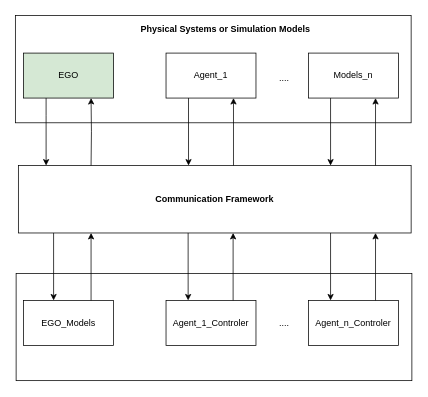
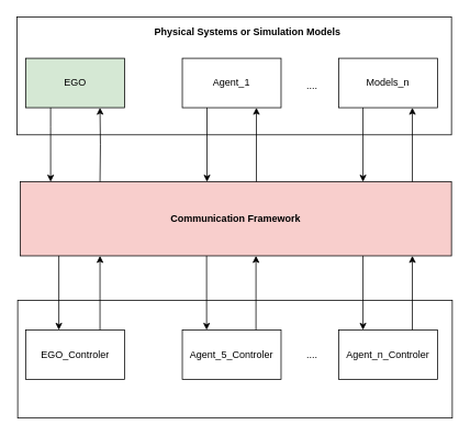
  <mxCell id="0" />
  <mxCell id="1" parent="0" />
  <mxCell id="2" value="" style="rounded=0;whiteSpace=wrap;html=1;labelPosition=center;verticalLabelPosition=top;align=center;verticalAlign=bottom;" vertex="1" parent="1"><mxGeometry x="21" y="364" width="528" height="143" as="geometry" /></mxCell>
  <mxCell id="3" value="" style="rounded=0;whiteSpace=wrap;html=1;labelPosition=center;verticalLabelPosition=top;align=center;verticalAlign=bottom;" vertex="1" parent="1"><mxGeometry x="20" y="20" width="528" height="143" as="geometry" /></mxCell>
- <mxCell id="4" value="&lt;b&gt;Communication Framework&lt;/b&gt;" style="rounded=0;whiteSpace=wrap;html=1;" parent="1" vertex="1"><mxGeometry x="24" y="220" width="524" height="90" as="geometry" /></mxCell>
+ <mxCell id="4" value="&lt;b&gt;Communication Framework&lt;/b&gt;" style="rounded=0;whiteSpace=wrap;html=1;fillColor=#f8cecc;" parent="1" vertex="1"><mxGeometry x="24" y="220" width="524" height="90" as="geometry" /></mxCell>
  <mxCell id="5" value="EGO" style="rounded=0;whiteSpace=wrap;html=1;fillColor=#d5e8d4;" parent="1" vertex="1"><mxGeometry x="31" y="70" width="120" height="60" as="geometry" /></mxCell>
  <mxCell id="6" value="Agent_1" style="rounded=0;whiteSpace=wrap;html=1;" parent="1" vertex="1"><mxGeometry x="221" y="70" width="120" height="60" as="geometry" /></mxCell>
  <mxCell id="7" value="Models_n" style="rounded=0;whiteSpace=wrap;html=1;" parent="1" vertex="1"><mxGeometry x="411" y="70" width="120" height="60" as="geometry" /></mxCell>
  <mxCell id="8" value="...." style="text;html=1;strokeColor=none;fillColor=none;align=center;verticalAlign=middle;whiteSpace=wrap;rounded=0;" parent="1" vertex="1"><mxGeometry x="359" y="94" width="40" height="20" as="geometry" /></mxCell>
- <mxCell id="9" value="EGO_Models" style="rounded=0;whiteSpace=wrap;html=1;" parent="1" vertex="1"><mxGeometry x="31" y="400" width="120" height="60" as="geometry" /></mxCell>
- <mxCell id="10" value="Agent_1_Controler" style="rounded=0;whiteSpace=wrap;html=1;" parent="1" vertex="1"><mxGeometry x="221" y="400" width="120" height="60" as="geometry" /></mxCell>
+ <mxCell id="9" value="EGO_Controler" style="rounded=0;whiteSpace=wrap;html=1;" parent="1" vertex="1"><mxGeometry x="31" y="400" width="120" height="60" as="geometry" /></mxCell>
+ <mxCell id="10" value="Agent_5_Controler" style="rounded=0;whiteSpace=wrap;html=1;" parent="1" vertex="1"><mxGeometry x="221" y="400" width="120" height="60" as="geometry" /></mxCell>
  <mxCell id="11" value="Agent_n_Controler" style="rounded=0;whiteSpace=wrap;html=1;" parent="1" vertex="1"><mxGeometry x="411" y="400" width="120" height="60" as="geometry" /></mxCell>
  <mxCell id="12" value="" style="edgeStyle=orthogonalEdgeStyle;rounded=0;orthogonalLoop=1;jettySize=auto;html=1;entryX=0.75;entryY=1;entryDx=0;entryDy=0;" parent="1" target="5" edge="1"><mxGeometry relative="1" as="geometry"><mxPoint x="121" y="220" as="sourcePoint" /><mxPoint x="71.02" y="230" as="targetPoint" /></mxGeometry></mxCell>
  <mxCell id="13" value="" style="edgeStyle=orthogonalEdgeStyle;rounded=0;orthogonalLoop=1;jettySize=auto;html=1;" parent="1" edge="1"><mxGeometry relative="1" as="geometry"><mxPoint x="121" y="400" as="sourcePoint" /><mxPoint x="121" y="310" as="targetPoint" /></mxGeometry></mxCell>
  <mxCell id="14" style="edgeStyle=orthogonalEdgeStyle;rounded=0;orthogonalLoop=1;jettySize=auto;html=1;exitX=0.25;exitY=1;exitDx=0;exitDy=0;entryX=0.069;entryY=0;entryDx=0;entryDy=0;entryPerimeter=0;" parent="1" edge="1"><mxGeometry relative="1" as="geometry"><mxPoint x="71" y="310" as="sourcePoint" /><mxPoint x="71.02" y="400" as="targetPoint" /></mxGeometry></mxCell>
  <mxCell id="15" style="edgeStyle=orthogonalEdgeStyle;rounded=0;orthogonalLoop=1;jettySize=auto;html=1;exitX=0.25;exitY=1;exitDx=0;exitDy=0;entryX=0.069;entryY=0;entryDx=0;entryDy=0;entryPerimeter=0;" parent="1" edge="1"><mxGeometry relative="1" as="geometry"><mxPoint x="251" y="130" as="sourcePoint" /><mxPoint x="251.02" y="220" as="targetPoint" /></mxGeometry></mxCell>
  <mxCell id="16" value="" style="edgeStyle=orthogonalEdgeStyle;rounded=0;orthogonalLoop=1;jettySize=auto;html=1;entryX=0.75;entryY=1;entryDx=0;entryDy=0;" parent="1" edge="1"><mxGeometry x="-0.111" y="-40" relative="1" as="geometry"><mxPoint x="311" y="220" as="sourcePoint" /><mxPoint x="311" y="130" as="targetPoint" /><mxPoint as="offset" /></mxGeometry></mxCell>
  <mxCell id="17" style="edgeStyle=orthogonalEdgeStyle;rounded=0;orthogonalLoop=1;jettySize=auto;html=1;exitX=0.25;exitY=1;exitDx=0;exitDy=0;entryX=0.069;entryY=0;entryDx=0;entryDy=0;entryPerimeter=0;" parent="1" edge="1"><mxGeometry relative="1" as="geometry"><mxPoint x="440.5" y="130" as="sourcePoint" /><mxPoint x="440.52" y="220" as="targetPoint" /></mxGeometry></mxCell>
  <mxCell id="18" value="" style="edgeStyle=orthogonalEdgeStyle;rounded=0;orthogonalLoop=1;jettySize=auto;html=1;entryX=0.75;entryY=1;entryDx=0;entryDy=0;" parent="1" edge="1"><mxGeometry x="-0.111" y="-30" relative="1" as="geometry"><mxPoint x="500.5" y="220" as="sourcePoint" /><mxPoint x="500.5" y="130" as="targetPoint" /><mxPoint x="1" as="offset" /></mxGeometry></mxCell>
  <mxCell id="19" style="edgeStyle=orthogonalEdgeStyle;rounded=0;orthogonalLoop=1;jettySize=auto;html=1;exitX=0.25;exitY=1;exitDx=0;exitDy=0;entryX=0.069;entryY=0;entryDx=0;entryDy=0;entryPerimeter=0;" parent="1" edge="1"><mxGeometry relative="1" as="geometry"><mxPoint x="250.5" y="310" as="sourcePoint" /><mxPoint x="250.52" y="400" as="targetPoint" /></mxGeometry></mxCell>
  <mxCell id="20" value="" style="edgeStyle=orthogonalEdgeStyle;rounded=0;orthogonalLoop=1;jettySize=auto;html=1;entryX=0.75;entryY=1;entryDx=0;entryDy=0;" parent="1" edge="1"><mxGeometry x="-0.111" y="-40" relative="1" as="geometry"><mxPoint x="310.5" y="400" as="sourcePoint" /><mxPoint x="310.5" y="310" as="targetPoint" /><mxPoint as="offset" /></mxGeometry></mxCell>
  <mxCell id="21" style="edgeStyle=orthogonalEdgeStyle;rounded=0;orthogonalLoop=1;jettySize=auto;html=1;exitX=0.25;exitY=1;exitDx=0;exitDy=0;entryX=0.069;entryY=0;entryDx=0;entryDy=0;entryPerimeter=0;" parent="1" edge="1"><mxGeometry relative="1" as="geometry"><mxPoint x="440.5" y="310" as="sourcePoint" /><mxPoint x="440.52" y="400" as="targetPoint" /></mxGeometry></mxCell>
  <mxCell id="22" value="" style="edgeStyle=orthogonalEdgeStyle;rounded=0;orthogonalLoop=1;jettySize=auto;html=1;entryX=0.75;entryY=1;entryDx=0;entryDy=0;" parent="1" edge="1"><mxGeometry x="-0.111" y="-30" relative="1" as="geometry"><mxPoint x="500.5" y="400" as="sourcePoint" /><mxPoint x="500.5" y="310" as="targetPoint" /><mxPoint x="1" as="offset" /></mxGeometry></mxCell>
  <mxCell id="23" value="...." style="text;html=1;strokeColor=none;fillColor=none;align=center;verticalAlign=middle;whiteSpace=wrap;rounded=0;" vertex="1" parent="1"><mxGeometry x="359" y="420" width="40" height="20" as="geometry" /></mxCell>
  <mxCell id="24" value="&lt;b&gt;Physical Systems or Simulation Models&lt;/b&gt;" style="text;html=1;align=center;verticalAlign=middle;resizable=0;points=[];autosize=1;strokeColor=none;" vertex="1" parent="1"><mxGeometry x="182" y="29" width="236" height="18" as="geometry" /></mxCell>
  <mxCell id="25" style="edgeStyle=orthogonalEdgeStyle;rounded=0;orthogonalLoop=1;jettySize=auto;html=1;exitX=0.25;exitY=1;exitDx=0;exitDy=0;entryX=0.069;entryY=0;entryDx=0;entryDy=0;entryPerimeter=0;" edge="1" parent="1"><mxGeometry relative="1" as="geometry"><mxPoint x="61" y="130" as="sourcePoint" /><mxPoint x="61.02" y="220" as="targetPoint" /><Array as="points"><mxPoint x="61" y="153" /><mxPoint x="61" y="153" /></Array></mxGeometry></mxCell>
